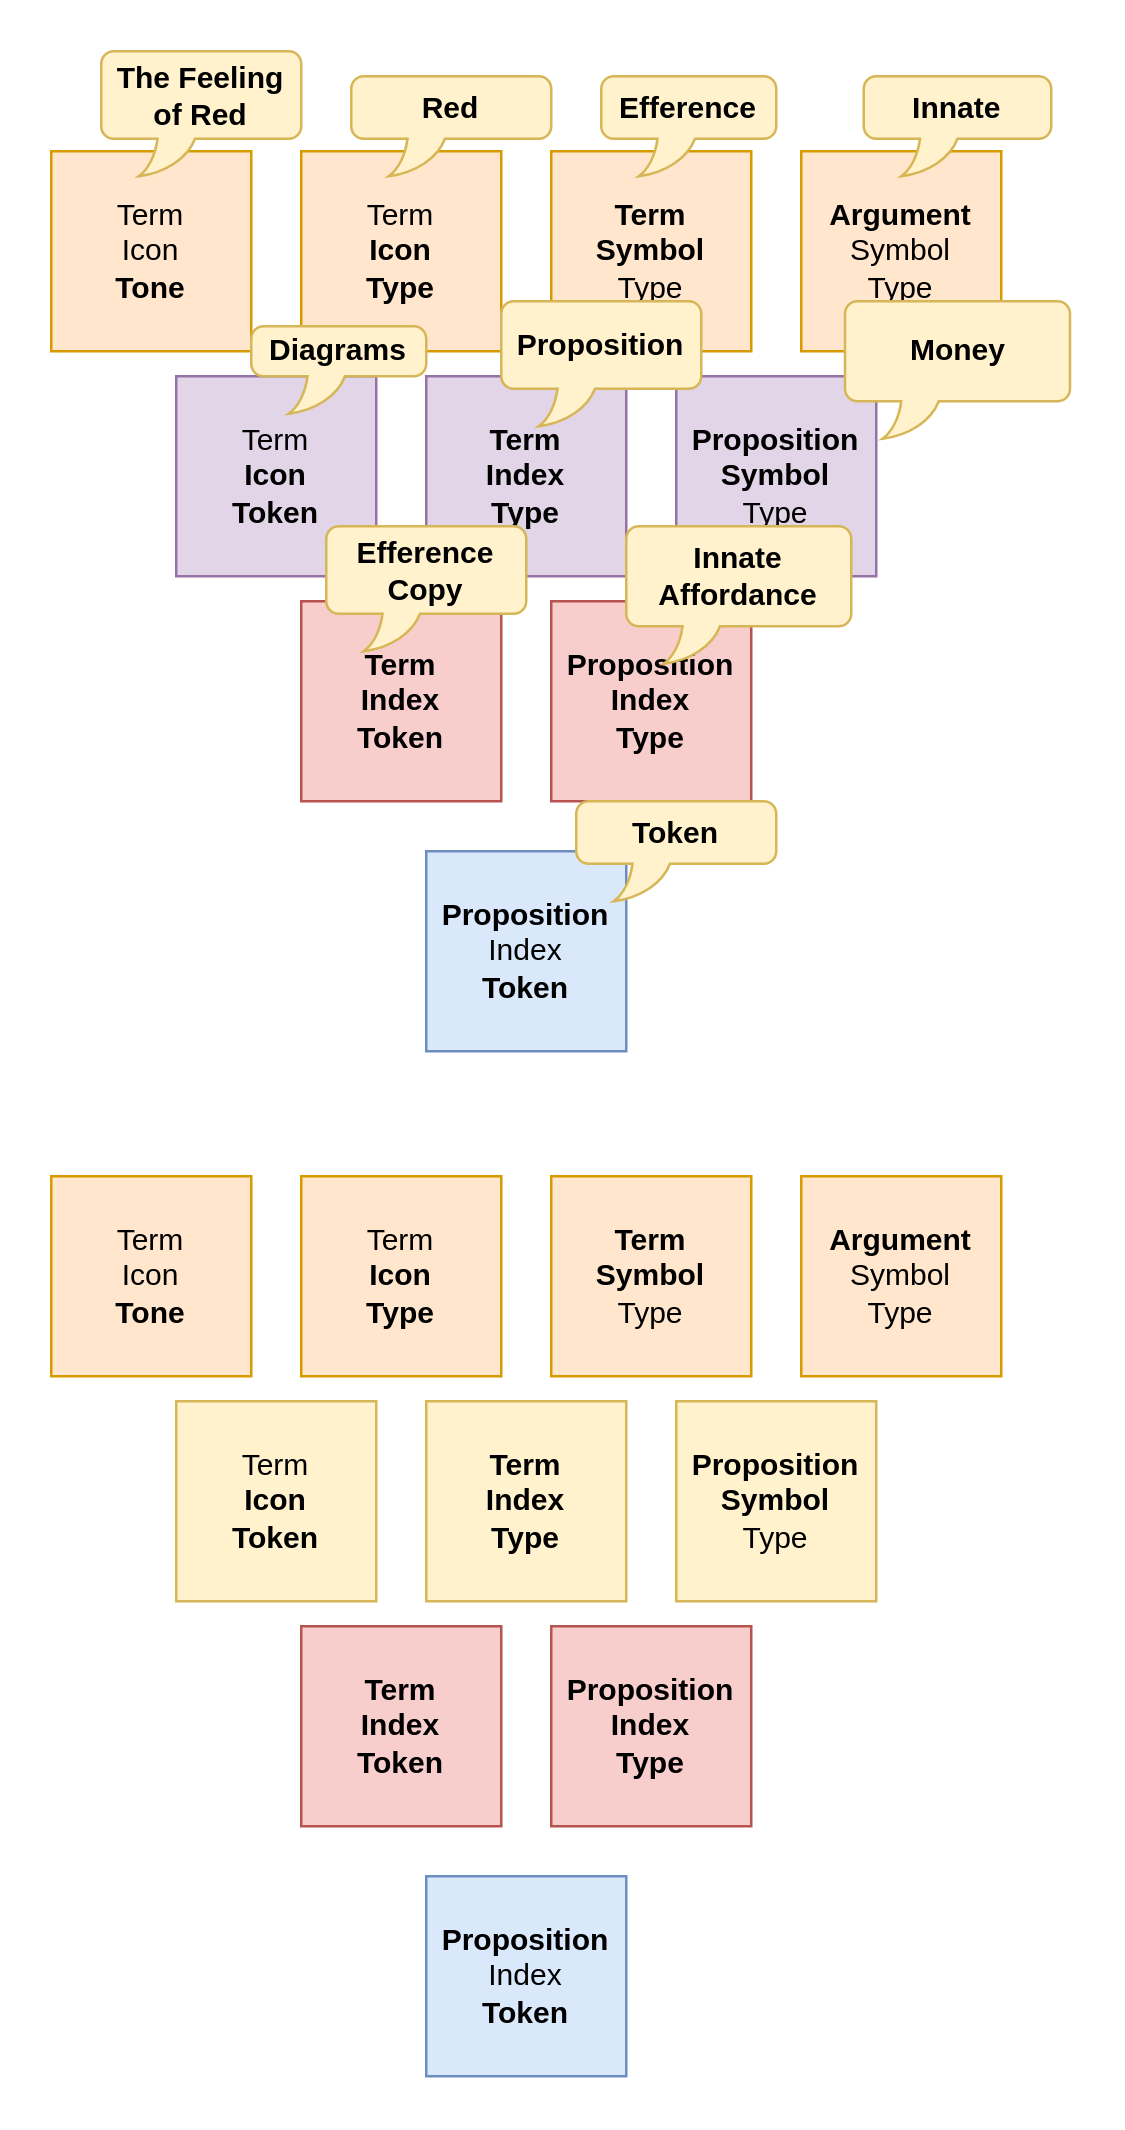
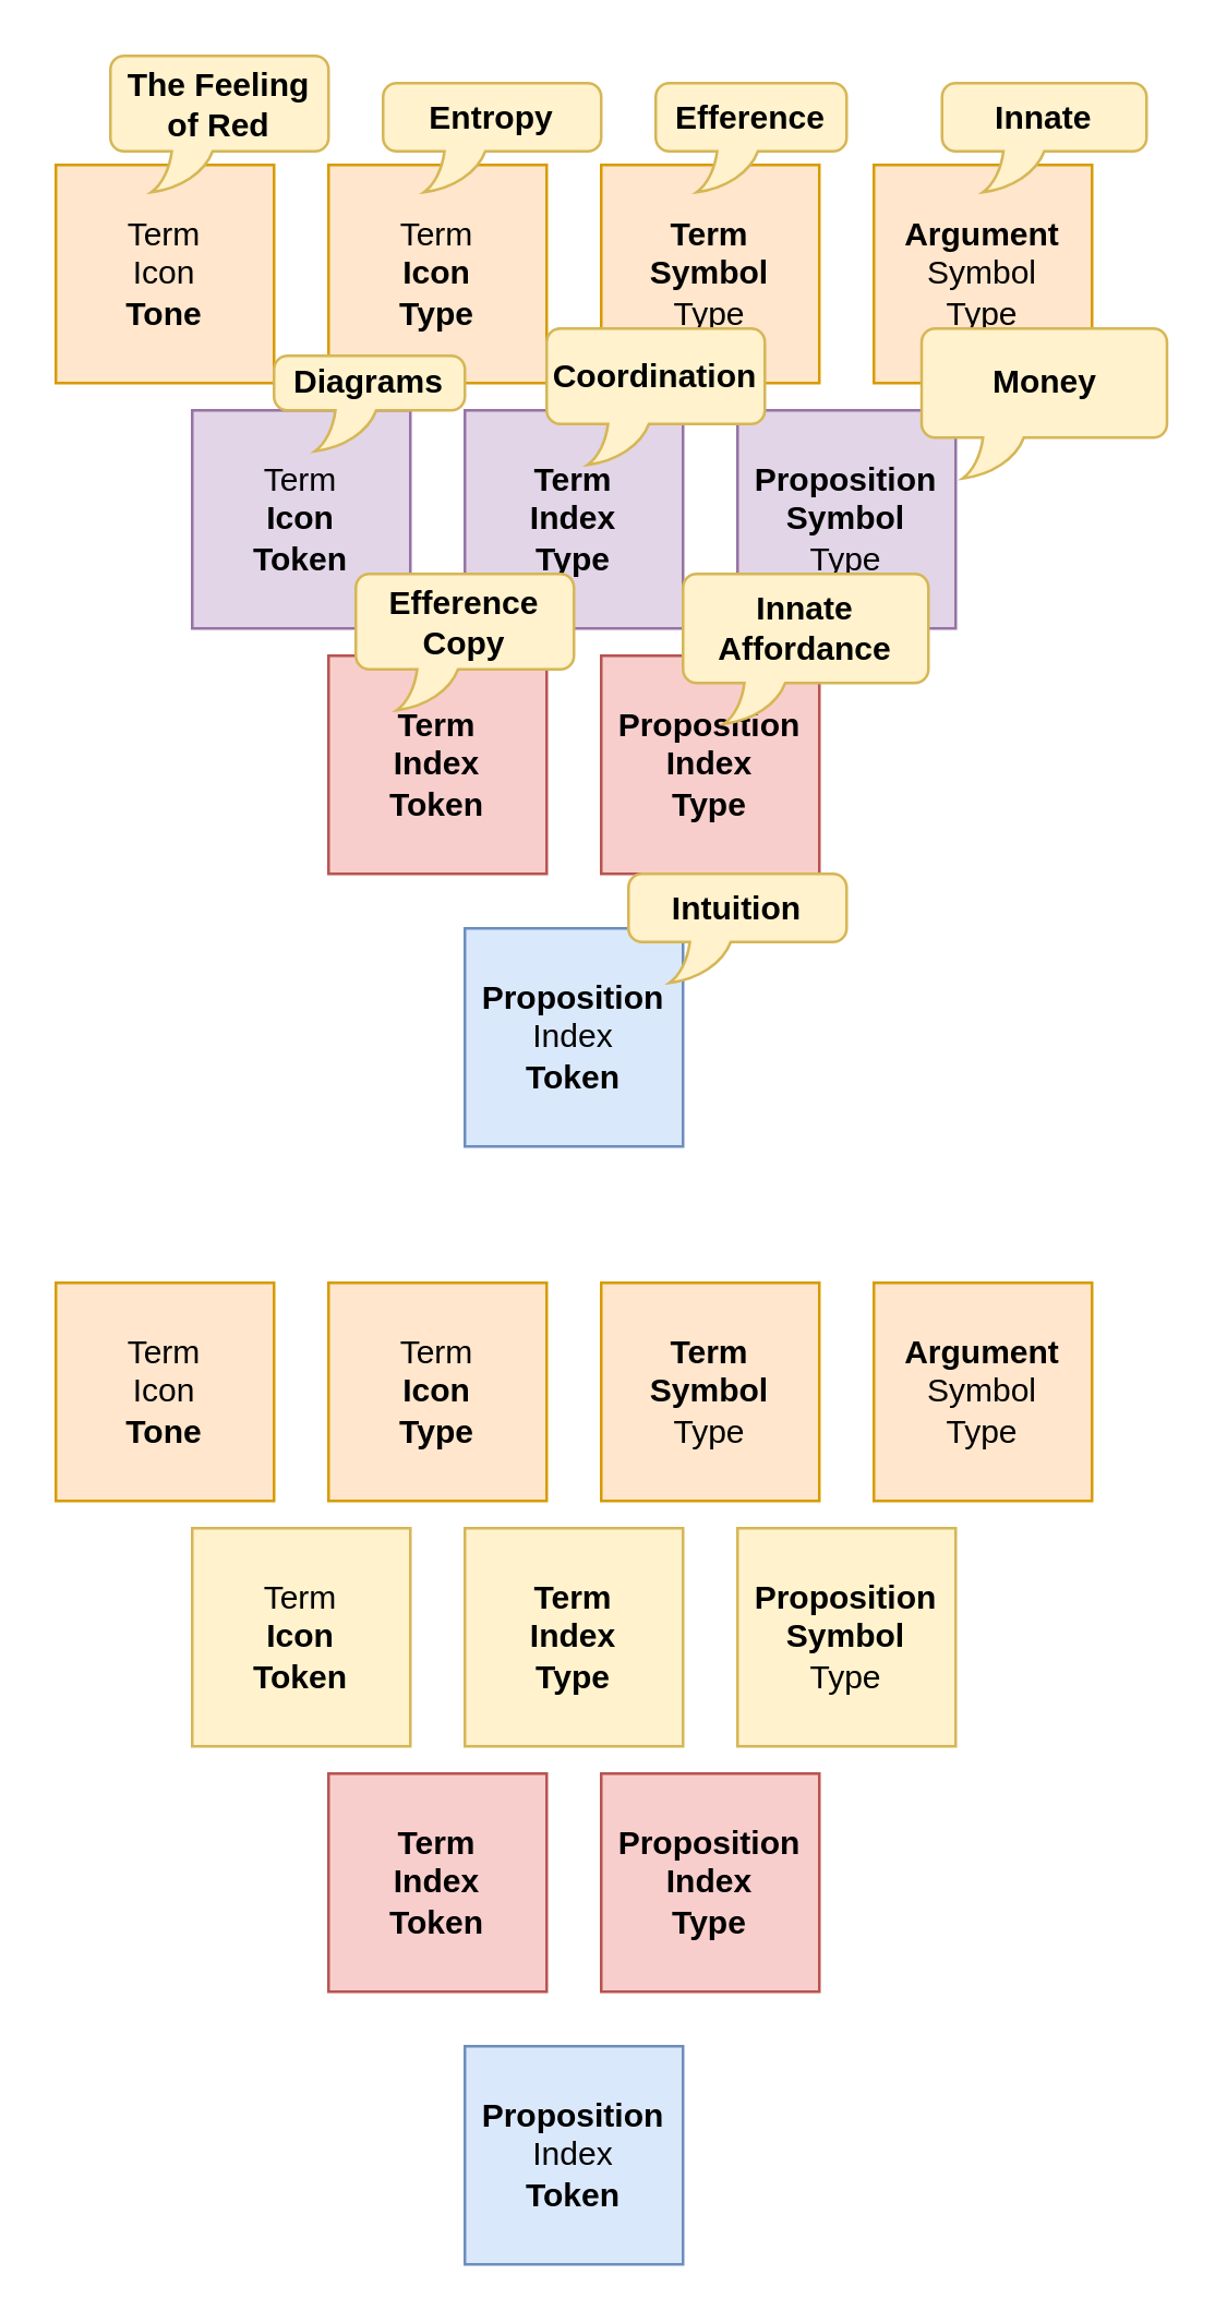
  <mxCell id="0" />
  <mxCell id="1" parent="0" />
  <mxCell id="2" value="Term&lt;br&gt;Icon&lt;br&gt;&lt;b&gt;Tone&lt;/b&gt;" style="whiteSpace=wrap;html=1;aspect=fixed;fillColor=#ffe6cc;strokeColor=#d79b00;" vertex="1" parent="1"><mxGeometry x="20" y="470" width="80" height="80" as="geometry" /></mxCell>
  <mxCell id="3" value="Term&lt;br&gt;&lt;b&gt;Icon&lt;br&gt;Type&lt;/b&gt;" style="whiteSpace=wrap;html=1;aspect=fixed;fillColor=#ffe6cc;strokeColor=#d79b00;" vertex="1" parent="1"><mxGeometry x="120" y="470" width="80" height="80" as="geometry" /></mxCell>
  <mxCell id="4" value="&lt;b&gt;Term&lt;br&gt;Symbol&lt;/b&gt;&lt;br&gt;Type" style="whiteSpace=wrap;html=1;aspect=fixed;fillColor=#ffe6cc;strokeColor=#d79b00;" vertex="1" parent="1"><mxGeometry x="220" y="470" width="80" height="80" as="geometry" /></mxCell>
  <mxCell id="5" value="&lt;span&gt;&lt;b&gt;Argument&lt;/b&gt;&lt;br&gt;Symbol&lt;/span&gt;&lt;br&gt;&lt;span&gt;Type&lt;/span&gt;" style="whiteSpace=wrap;html=1;aspect=fixed;fillColor=#ffe6cc;strokeColor=#d79b00;" vertex="1" parent="1"><mxGeometry x="320" y="470" width="80" height="80" as="geometry" /></mxCell>
  <mxCell id="6" value="&lt;span&gt;Term&lt;/span&gt;&lt;br&gt;&lt;b&gt;&lt;span&gt;Icon&lt;/span&gt;&lt;br&gt;&lt;span&gt;Token&lt;/span&gt;&lt;/b&gt;" style="whiteSpace=wrap;html=1;aspect=fixed;fillColor=#fff2cc;strokeColor=#d6b656;" vertex="1" parent="1"><mxGeometry x="70" y="560" width="80" height="80" as="geometry" /></mxCell>
  <mxCell id="7" value="&lt;b&gt;&lt;span&gt;Term&lt;/span&gt;&lt;br&gt;&lt;span&gt;Index&lt;/span&gt;&lt;br&gt;&lt;span&gt;Type&lt;/span&gt;&lt;/b&gt;" style="whiteSpace=wrap;html=1;aspect=fixed;fillColor=#fff2cc;strokeColor=#d6b656;" vertex="1" parent="1"><mxGeometry x="170" y="560" width="80" height="80" as="geometry" /></mxCell>
  <mxCell id="8" value="&lt;b&gt;Proposition&lt;br&gt;&lt;span&gt;Symbol&lt;/span&gt;&lt;/b&gt;&lt;br&gt;&lt;span&gt;Type&lt;/span&gt;" style="whiteSpace=wrap;html=1;aspect=fixed;fillColor=#fff2cc;strokeColor=#d6b656;" vertex="1" parent="1"><mxGeometry x="270" y="560" width="80" height="80" as="geometry" /></mxCell>
  <mxCell id="9" value="&lt;b&gt;&lt;span&gt;Term&lt;/span&gt;&lt;br&gt;&lt;span&gt;Index&lt;/span&gt;&lt;br&gt;&lt;span&gt;Token&lt;/span&gt;&lt;/b&gt;" style="whiteSpace=wrap;html=1;aspect=fixed;fillColor=#f8cecc;strokeColor=#b85450;" vertex="1" parent="1"><mxGeometry x="120" y="650" width="80" height="80" as="geometry" /></mxCell>
  <mxCell id="10" value="&lt;b&gt;Proposition&lt;br&gt;Index&lt;br&gt;Type&lt;/b&gt;" style="whiteSpace=wrap;html=1;aspect=fixed;fillColor=#f8cecc;strokeColor=#b85450;" vertex="1" parent="1"><mxGeometry x="220" y="650" width="80" height="80" as="geometry" /></mxCell>
  <mxCell id="11" value="&lt;b&gt;Proposition&lt;br&gt;&lt;/b&gt;&lt;span&gt;Index&lt;/span&gt;&lt;br&gt;&lt;span&gt;&lt;b&gt;Token&lt;/b&gt;&lt;/span&gt;" style="whiteSpace=wrap;html=1;aspect=fixed;fillColor=#dae8fc;strokeColor=#6c8ebf;" vertex="1" parent="1"><mxGeometry x="170" y="750" width="80" height="80" as="geometry" /></mxCell>
  <mxCell id="12" value="Term&lt;br&gt;Icon&lt;br&gt;&lt;b&gt;Tone&lt;/b&gt;" style="whiteSpace=wrap;html=1;aspect=fixed;fillColor=#ffe6cc;strokeColor=#d79b00;" vertex="1" parent="1"><mxGeometry x="20" y="60" width="80" height="80" as="geometry" /></mxCell>
  <mxCell id="13" value="Term&lt;br&gt;&lt;b&gt;Icon&lt;br&gt;Type&lt;/b&gt;" style="whiteSpace=wrap;html=1;aspect=fixed;fillColor=#ffe6cc;strokeColor=#d79b00;" vertex="1" parent="1"><mxGeometry x="120" y="60" width="80" height="80" as="geometry" /></mxCell>
  <mxCell id="14" value="&lt;b&gt;Term&lt;br&gt;Symbol&lt;/b&gt;&lt;br&gt;Type" style="whiteSpace=wrap;html=1;aspect=fixed;fillColor=#ffe6cc;strokeColor=#d79b00;" vertex="1" parent="1"><mxGeometry x="220" y="60" width="80" height="80" as="geometry" /></mxCell>
  <mxCell id="15" value="&lt;span&gt;&lt;b&gt;Argument&lt;/b&gt;&lt;br&gt;Symbol&lt;/span&gt;&lt;br&gt;&lt;span&gt;Type&lt;/span&gt;" style="whiteSpace=wrap;html=1;aspect=fixed;fillColor=#ffe6cc;strokeColor=#d79b00;" vertex="1" parent="1"><mxGeometry x="320" y="60" width="80" height="80" as="geometry" /></mxCell>
  <mxCell id="16" value="&lt;span&gt;Term&lt;/span&gt;&lt;br&gt;&lt;b&gt;&lt;span&gt;Icon&lt;/span&gt;&lt;br&gt;&lt;span&gt;Token&lt;/span&gt;&lt;/b&gt;" style="whiteSpace=wrap;html=1;aspect=fixed;fillColor=#e1d5e7;strokeColor=#9673a6;" vertex="1" parent="1"><mxGeometry x="70" y="150" width="80" height="80" as="geometry" /></mxCell>
  <mxCell id="17" value="&lt;b&gt;&lt;span&gt;Term&lt;/span&gt;&lt;br&gt;&lt;span&gt;Index&lt;/span&gt;&lt;br&gt;&lt;span&gt;Type&lt;/span&gt;&lt;/b&gt;" style="whiteSpace=wrap;html=1;aspect=fixed;fillColor=#e1d5e7;strokeColor=#9673a6;" vertex="1" parent="1"><mxGeometry x="170" y="150" width="80" height="80" as="geometry" /></mxCell>
  <mxCell id="18" value="&lt;b&gt;Proposition&lt;br&gt;&lt;span&gt;Symbol&lt;/span&gt;&lt;/b&gt;&lt;br&gt;&lt;span&gt;Type&lt;/span&gt;" style="whiteSpace=wrap;html=1;aspect=fixed;fillColor=#e1d5e7;strokeColor=#9673a6;" vertex="1" parent="1"><mxGeometry x="270" y="150" width="80" height="80" as="geometry" /></mxCell>
  <mxCell id="19" value="&lt;b&gt;&lt;span&gt;Term&lt;/span&gt;&lt;br&gt;&lt;span&gt;Index&lt;/span&gt;&lt;br&gt;&lt;span&gt;Token&lt;/span&gt;&lt;/b&gt;" style="whiteSpace=wrap;html=1;aspect=fixed;fillColor=#f8cecc;strokeColor=#b85450;" vertex="1" parent="1"><mxGeometry x="120" y="240" width="80" height="80" as="geometry" /></mxCell>
  <mxCell id="20" value="&lt;b&gt;Proposition&lt;br&gt;Index&lt;br&gt;Type&lt;/b&gt;" style="whiteSpace=wrap;html=1;aspect=fixed;fillColor=#f8cecc;strokeColor=#b85450;" vertex="1" parent="1"><mxGeometry x="220" y="240" width="80" height="80" as="geometry" /></mxCell>
  <mxCell id="21" value="&lt;b&gt;Proposition&lt;br&gt;&lt;/b&gt;&lt;span&gt;Index&lt;/span&gt;&lt;br&gt;&lt;span&gt;&lt;b&gt;Token&lt;/b&gt;&lt;/span&gt;" style="whiteSpace=wrap;html=1;aspect=fixed;fillColor=#dae8fc;strokeColor=#6c8ebf;" vertex="1" parent="1"><mxGeometry x="170" y="340" width="80" height="80" as="geometry" /></mxCell>
- <mxCell id="22" value="&lt;b&gt;Red&lt;/b&gt;" style="whiteSpace=wrap;html=1;shape=mxgraph.basic.roundRectCallout;dx=30;dy=15;size=5;boundedLbl=1;fillColor=#fff2cc;strokeColor=#d6b656;" vertex="1" parent="1"><mxGeometry x="140" y="30" width="80" height="40" as="geometry" /></mxCell>
+ <mxCell id="22" value="&lt;b&gt;Entropy&lt;/b&gt;" style="whiteSpace=wrap;html=1;shape=mxgraph.basic.roundRectCallout;dx=30;dy=15;size=5;boundedLbl=1;fillColor=#fff2cc;strokeColor=#d6b656;" vertex="1" parent="1"><mxGeometry x="140" y="30" width="80" height="40" as="geometry" /></mxCell>
  <mxCell id="23" value="&lt;b&gt;Efference&lt;br&gt;&lt;/b&gt;" style="whiteSpace=wrap;html=1;shape=mxgraph.basic.roundRectCallout;dx=30;dy=15;size=5;boundedLbl=1;fillColor=#fff2cc;strokeColor=#d6b656;" vertex="1" parent="1"><mxGeometry x="240" y="30" width="70" height="40" as="geometry" /></mxCell>
  <mxCell id="24" value="&lt;b&gt;Efference Copy&lt;/b&gt;" style="whiteSpace=wrap;html=1;shape=mxgraph.basic.roundRectCallout;dx=30;dy=15;size=5;boundedLbl=1;fillColor=#fff2cc;strokeColor=#d6b656;" vertex="1" parent="1"><mxGeometry x="130" y="210" width="80" height="50" as="geometry" /></mxCell>
  <mxCell id="25" value="&lt;b&gt;Innate&lt;br&gt;Affordance&lt;br&gt;&lt;/b&gt;" style="whiteSpace=wrap;html=1;shape=mxgraph.basic.roundRectCallout;dx=30;dy=15;size=5;boundedLbl=1;fillColor=#fff2cc;strokeColor=#d6b656;" vertex="1" parent="1"><mxGeometry x="250" y="210" width="90" height="55" as="geometry" /></mxCell>
  <mxCell id="26" value="&lt;b&gt;Innate&lt;br&gt;&lt;/b&gt;" style="whiteSpace=wrap;html=1;shape=mxgraph.basic.roundRectCallout;dx=30;dy=15;size=5;boundedLbl=1;fillColor=#fff2cc;strokeColor=#d6b656;" vertex="1" parent="1"><mxGeometry x="345" y="30" width="75" height="40" as="geometry" /></mxCell>
- <mxCell id="27" value="&lt;b&gt;Proposition&lt;br&gt;&lt;/b&gt;" style="whiteSpace=wrap;html=1;shape=mxgraph.basic.roundRectCallout;dx=30;dy=15;size=5;boundedLbl=1;fillColor=#fff2cc;strokeColor=#d6b656;" vertex="1" parent="1"><mxGeometry x="200" y="120" width="80" height="50" as="geometry" /></mxCell>
+ <mxCell id="27" value="&lt;b&gt;Coordination&lt;br&gt;&lt;/b&gt;" style="whiteSpace=wrap;html=1;shape=mxgraph.basic.roundRectCallout;dx=30;dy=15;size=5;boundedLbl=1;fillColor=#fff2cc;strokeColor=#d6b656;" vertex="1" parent="1"><mxGeometry x="200" y="120" width="80" height="50" as="geometry" /></mxCell>
  <mxCell id="28" value="&lt;b&gt;Money&lt;br&gt;&lt;/b&gt;" style="whiteSpace=wrap;html=1;shape=mxgraph.basic.roundRectCallout;dx=30;dy=15;size=5;boundedLbl=1;fillColor=#fff2cc;strokeColor=#d6b656;" vertex="1" parent="1"><mxGeometry x="337.5" y="120" width="90" height="55" as="geometry" /></mxCell>
- <mxCell id="29" value="&lt;b&gt;Token&lt;br&gt;&lt;/b&gt;" style="whiteSpace=wrap;html=1;shape=mxgraph.basic.roundRectCallout;dx=30;dy=15;size=5;boundedLbl=1;fillColor=#fff2cc;strokeColor=#d6b656;" vertex="1" parent="1"><mxGeometry x="230" y="320" width="80" height="40" as="geometry" /></mxCell>
+ <mxCell id="29" value="&lt;b&gt;Intuition&lt;br&gt;&lt;/b&gt;" style="whiteSpace=wrap;html=1;shape=mxgraph.basic.roundRectCallout;dx=30;dy=15;size=5;boundedLbl=1;fillColor=#fff2cc;strokeColor=#d6b656;" vertex="1" parent="1"><mxGeometry x="230" y="320" width="80" height="40" as="geometry" /></mxCell>
  <mxCell id="30" value="&lt;b&gt;Diagrams&lt;/b&gt;" style="whiteSpace=wrap;html=1;shape=mxgraph.basic.roundRectCallout;dx=30;dy=15;size=5;boundedLbl=1;fillColor=#fff2cc;strokeColor=#d6b656;" vertex="1" parent="1"><mxGeometry x="100" y="130" width="70" height="35" as="geometry" /></mxCell>
  <mxCell id="31" value="&lt;b&gt;The Feeling of Red&lt;/b&gt;" style="whiteSpace=wrap;html=1;shape=mxgraph.basic.roundRectCallout;dx=30;dy=15;size=5;boundedLbl=1;fillColor=#fff2cc;strokeColor=#d6b656;" vertex="1" parent="1"><mxGeometry x="40" y="20" width="80" height="50" as="geometry" /></mxCell>
